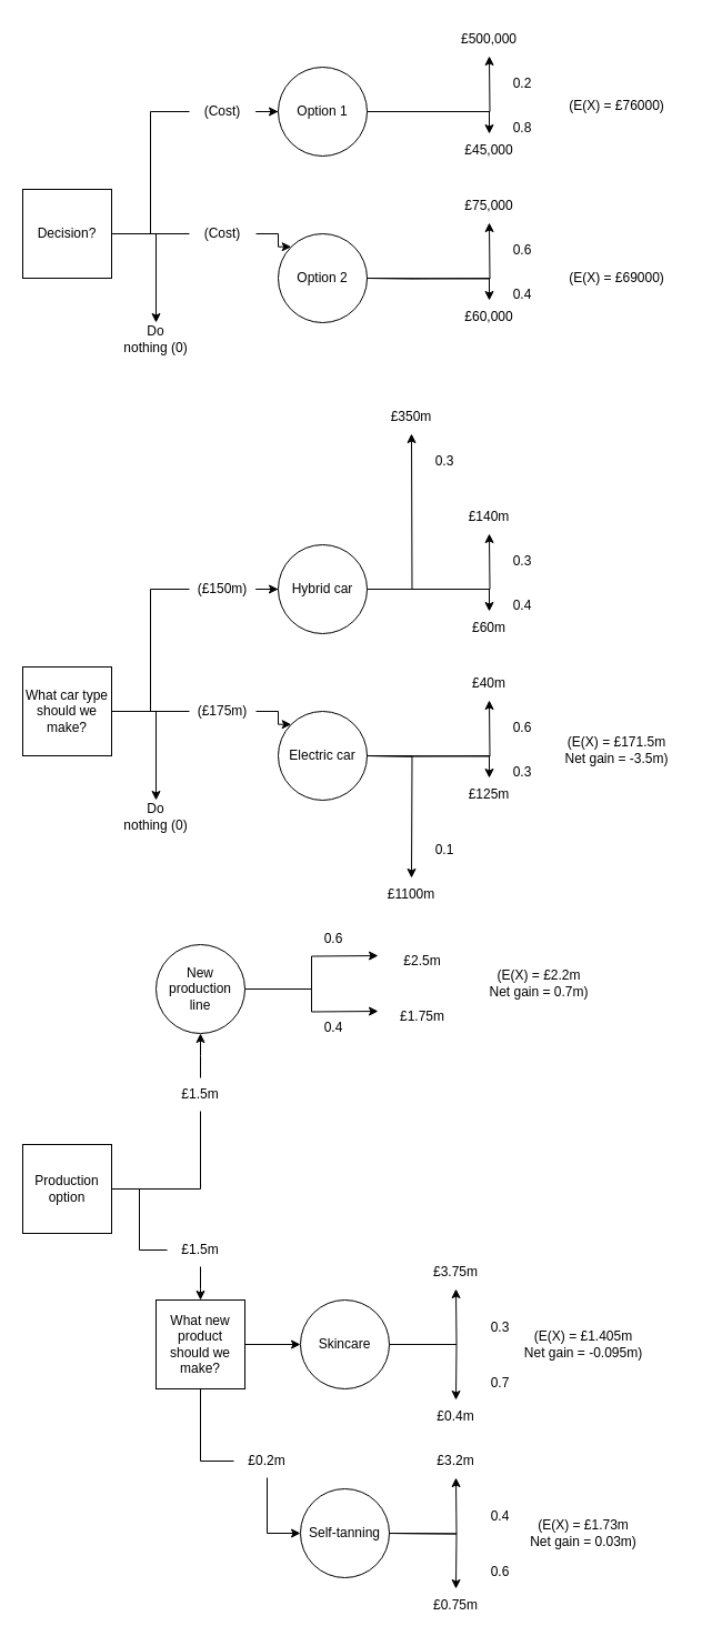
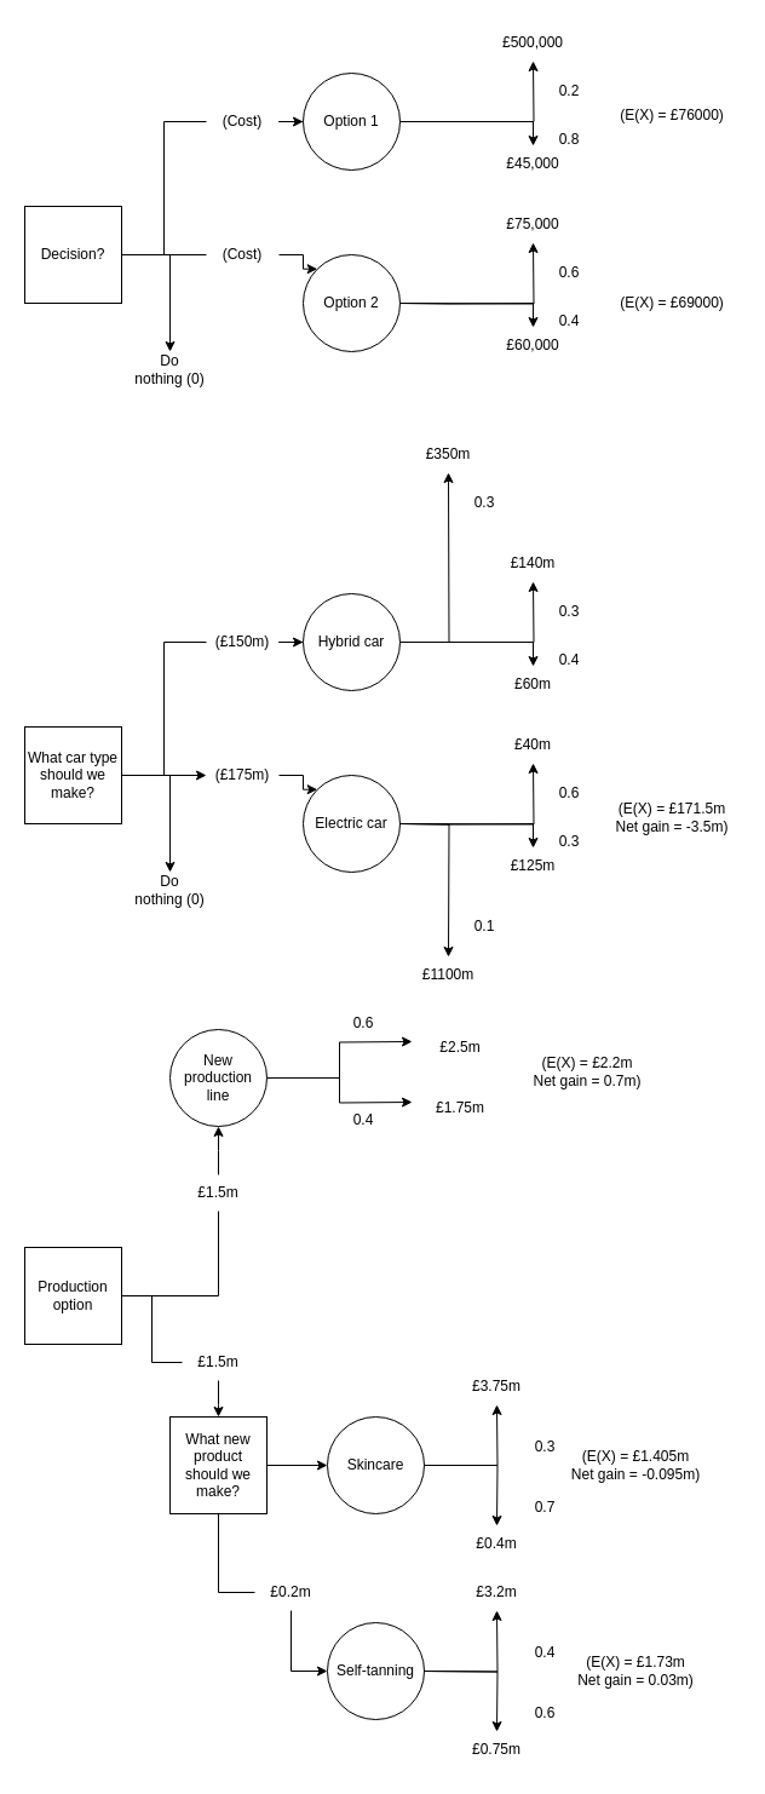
  <mxCell id="0" />
  <mxCell id="1" parent="0" />
  <mxCell id="2" style="edgeStyle=orthogonalEdgeStyle;rounded=0;orthogonalLoop=1;jettySize=auto;html=1;entryX=0;entryY=0.5;entryDx=0;entryDy=0;startArrow=none;" edge="1" parent="1" source="10" target="7"><mxGeometry relative="1" as="geometry" /></mxCell>
  <mxCell id="3" style="edgeStyle=orthogonalEdgeStyle;rounded=0;orthogonalLoop=1;jettySize=auto;html=1;" edge="1" parent="1" source="4" target="9"><mxGeometry relative="1" as="geometry"><mxPoint x="130" y="330" as="targetPoint" /></mxGeometry></mxCell>
  <mxCell id="4" value="Decision?" style="whiteSpace=wrap;html=1;aspect=fixed;" vertex="1" parent="1"><mxGeometry x="20" y="170" width="80" height="80" as="geometry" /></mxCell>
  <mxCell id="5" value="" style="edgeStyle=orthogonalEdgeStyle;rounded=0;orthogonalLoop=1;jettySize=auto;html=1;" edge="1" parent="1" source="7"><mxGeometry relative="1" as="geometry"><mxPoint x="440" y="50" as="targetPoint" /></mxGeometry></mxCell>
  <mxCell id="6" style="edgeStyle=orthogonalEdgeStyle;rounded=0;orthogonalLoop=1;jettySize=auto;html=1;entryX=0.5;entryY=0;entryDx=0;entryDy=0;" edge="1" parent="1" source="7" target="17"><mxGeometry relative="1" as="geometry" /></mxCell>
  <mxCell id="7" value="Option 1" style="ellipse;whiteSpace=wrap;html=1;aspect=fixed;" vertex="1" parent="1"><mxGeometry x="250" y="60" width="80" height="80" as="geometry" /></mxCell>
  <mxCell id="8" value="Option 2" style="ellipse;whiteSpace=wrap;html=1;aspect=fixed;" vertex="1" parent="1"><mxGeometry x="250" y="210" width="80" height="80" as="geometry" /></mxCell>
  <mxCell id="9" value="Do nothing (0)" style="text;html=1;strokeColor=none;fillColor=none;align=center;verticalAlign=middle;whiteSpace=wrap;rounded=0;" vertex="1" parent="1"><mxGeometry x="110" y="290" width="60" height="30" as="geometry" /></mxCell>
  <mxCell id="10" value="(Cost)" style="text;html=1;strokeColor=none;fillColor=none;align=center;verticalAlign=middle;whiteSpace=wrap;rounded=0;" vertex="1" parent="1"><mxGeometry x="170" y="85" width="60" height="30" as="geometry" /></mxCell>
  <mxCell id="11" value="" style="edgeStyle=orthogonalEdgeStyle;rounded=0;orthogonalLoop=1;jettySize=auto;html=1;entryX=0;entryY=0.5;entryDx=0;entryDy=0;endArrow=none;" edge="1" parent="1" source="4" target="10"><mxGeometry relative="1" as="geometry"><mxPoint x="100" y="210" as="sourcePoint" /><mxPoint x="250" y="100" as="targetPoint" /></mxGeometry></mxCell>
  <mxCell id="12" style="edgeStyle=orthogonalEdgeStyle;rounded=0;orthogonalLoop=1;jettySize=auto;html=1;entryX=0;entryY=0;entryDx=0;entryDy=0;" edge="1" parent="1" source="13" target="8"><mxGeometry relative="1" as="geometry" /></mxCell>
  <mxCell id="13" value="(Cost)" style="text;html=1;strokeColor=none;fillColor=none;align=center;verticalAlign=middle;whiteSpace=wrap;rounded=0;" vertex="1" parent="1"><mxGeometry x="170" y="195" width="60" height="30" as="geometry" /></mxCell>
  <mxCell id="14" value="" style="edgeStyle=orthogonalEdgeStyle;rounded=0;orthogonalLoop=1;jettySize=auto;html=1;endArrow=none;" edge="1" parent="1" source="4" target="13"><mxGeometry relative="1" as="geometry"><mxPoint x="100" y="210" as="sourcePoint" /><mxPoint x="250" y="210" as="targetPoint" /></mxGeometry></mxCell>
  <mxCell id="15" value="0.2" style="text;html=1;strokeColor=none;fillColor=none;align=center;verticalAlign=middle;whiteSpace=wrap;rounded=0;" vertex="1" parent="1"><mxGeometry x="440" y="60" width="60" height="30" as="geometry" /></mxCell>
  <mxCell id="16" value="£500,000" style="text;html=1;strokeColor=none;fillColor=none;align=center;verticalAlign=middle;whiteSpace=wrap;rounded=0;" vertex="1" parent="1"><mxGeometry x="410" y="20" width="60" height="30" as="geometry" /></mxCell>
  <mxCell id="17" value="£45,000" style="text;html=1;strokeColor=none;fillColor=none;align=center;verticalAlign=middle;whiteSpace=wrap;rounded=0;" vertex="1" parent="1"><mxGeometry x="410" y="120" width="60" height="30" as="geometry" /></mxCell>
  <mxCell id="18" value="0.8" style="text;html=1;strokeColor=none;fillColor=none;align=center;verticalAlign=middle;whiteSpace=wrap;rounded=0;" vertex="1" parent="1"><mxGeometry x="440" y="100" width="60" height="30" as="geometry" /></mxCell>
  <mxCell id="19" value="" style="edgeStyle=orthogonalEdgeStyle;rounded=0;orthogonalLoop=1;jettySize=auto;html=1;" edge="1" parent="1"><mxGeometry relative="1" as="geometry"><mxPoint x="330" y="250" as="sourcePoint" /><mxPoint x="440" y="200" as="targetPoint" /></mxGeometry></mxCell>
  <mxCell id="20" style="edgeStyle=orthogonalEdgeStyle;rounded=0;orthogonalLoop=1;jettySize=auto;html=1;entryX=0.5;entryY=0;entryDx=0;entryDy=0;" edge="1" parent="1" target="23"><mxGeometry relative="1" as="geometry"><mxPoint x="330" y="250" as="sourcePoint" /></mxGeometry></mxCell>
  <mxCell id="21" value="0.6" style="text;html=1;strokeColor=none;fillColor=none;align=center;verticalAlign=middle;whiteSpace=wrap;rounded=0;" vertex="1" parent="1"><mxGeometry x="440" y="210" width="60" height="30" as="geometry" /></mxCell>
  <mxCell id="22" value="£75,000" style="text;html=1;strokeColor=none;fillColor=none;align=center;verticalAlign=middle;whiteSpace=wrap;rounded=0;" vertex="1" parent="1"><mxGeometry x="410" y="170" width="60" height="30" as="geometry" /></mxCell>
  <mxCell id="23" value="£60,000" style="text;html=1;strokeColor=none;fillColor=none;align=center;verticalAlign=middle;whiteSpace=wrap;rounded=0;" vertex="1" parent="1"><mxGeometry x="410" y="270" width="60" height="30" as="geometry" /></mxCell>
  <mxCell id="24" value="0.4" style="text;html=1;strokeColor=none;fillColor=none;align=center;verticalAlign=middle;whiteSpace=wrap;rounded=0;" vertex="1" parent="1"><mxGeometry x="440" y="250" width="60" height="30" as="geometry" /></mxCell>
  <mxCell id="25" value="(E(X) = £76000)" style="text;html=1;strokeColor=none;fillColor=none;align=center;verticalAlign=middle;whiteSpace=wrap;rounded=0;" vertex="1" parent="1"><mxGeometry x="500" y="80" width="110" height="30" as="geometry" /></mxCell>
  <mxCell id="26" value="(E(X) = £69000)" style="text;html=1;strokeColor=none;fillColor=none;align=center;verticalAlign=middle;whiteSpace=wrap;rounded=0;" vertex="1" parent="1"><mxGeometry x="500" y="235" width="110" height="30" as="geometry" /></mxCell>
  <mxCell id="27" style="edgeStyle=orthogonalEdgeStyle;rounded=0;orthogonalLoop=1;jettySize=auto;html=1;entryX=0;entryY=0.5;entryDx=0;entryDy=0;startArrow=none;" edge="1" parent="1" source="36" target="33"><mxGeometry relative="1" as="geometry" /></mxCell>
  <mxCell id="28" style="edgeStyle=orthogonalEdgeStyle;rounded=0;orthogonalLoop=1;jettySize=auto;html=1;" edge="1" parent="1" source="29" target="35"><mxGeometry relative="1" as="geometry"><mxPoint x="130" y="760" as="targetPoint" /></mxGeometry></mxCell>
  <mxCell id="29" value="What car type should we make?" style="whiteSpace=wrap;html=1;aspect=fixed;" vertex="1" parent="1"><mxGeometry x="20" y="600" width="80" height="80" as="geometry" /></mxCell>
  <mxCell id="30" value="" style="edgeStyle=orthogonalEdgeStyle;rounded=0;orthogonalLoop=1;jettySize=auto;html=1;" edge="1" parent="1" source="33"><mxGeometry relative="1" as="geometry"><mxPoint x="440" y="480" as="targetPoint" /></mxGeometry></mxCell>
  <mxCell id="31" style="edgeStyle=orthogonalEdgeStyle;rounded=0;orthogonalLoop=1;jettySize=auto;html=1;entryX=0.5;entryY=0;entryDx=0;entryDy=0;" edge="1" parent="1" source="33" target="43"><mxGeometry relative="1" as="geometry" /></mxCell>
  <mxCell id="32" style="edgeStyle=orthogonalEdgeStyle;rounded=0;orthogonalLoop=1;jettySize=auto;html=1;" edge="1" parent="1" source="33"><mxGeometry relative="1" as="geometry"><mxPoint x="370" y="390" as="targetPoint" /></mxGeometry></mxCell>
  <mxCell id="33" value="Hybrid car" style="ellipse;whiteSpace=wrap;html=1;aspect=fixed;" vertex="1" parent="1"><mxGeometry x="250" y="490" width="80" height="80" as="geometry" /></mxCell>
  <mxCell id="34" value="Electric car" style="ellipse;whiteSpace=wrap;html=1;aspect=fixed;" vertex="1" parent="1"><mxGeometry x="250" y="640" width="80" height="80" as="geometry" /></mxCell>
  <mxCell id="35" value="Do nothing (0)" style="text;html=1;strokeColor=none;fillColor=none;align=center;verticalAlign=middle;whiteSpace=wrap;rounded=0;" vertex="1" parent="1"><mxGeometry x="110" y="720" width="60" height="30" as="geometry" /></mxCell>
  <mxCell id="36" value="(£150m)" style="text;html=1;strokeColor=none;fillColor=none;align=center;verticalAlign=middle;whiteSpace=wrap;rounded=0;" vertex="1" parent="1"><mxGeometry x="170" y="515" width="60" height="30" as="geometry" /></mxCell>
  <mxCell id="37" value="" style="edgeStyle=orthogonalEdgeStyle;rounded=0;orthogonalLoop=1;jettySize=auto;html=1;entryX=0;entryY=0.5;entryDx=0;entryDy=0;endArrow=none;" edge="1" parent="1" source="29" target="36"><mxGeometry relative="1" as="geometry"><mxPoint x="100" y="640" as="sourcePoint" /><mxPoint x="250" y="530" as="targetPoint" /></mxGeometry></mxCell>
  <mxCell id="38" style="edgeStyle=orthogonalEdgeStyle;rounded=0;orthogonalLoop=1;jettySize=auto;html=1;entryX=0;entryY=0;entryDx=0;entryDy=0;" edge="1" parent="1" source="39" target="34"><mxGeometry relative="1" as="geometry" /></mxCell>
  <mxCell id="39" value="(£175m)" style="text;html=1;strokeColor=none;fillColor=none;align=center;verticalAlign=middle;whiteSpace=wrap;rounded=0;" vertex="1" parent="1"><mxGeometry x="170" y="625" width="60" height="30" as="geometry" /></mxCell>
- <mxCell id="40" value="" style="edgeStyle=orthogonalEdgeStyle;rounded=0;orthogonalLoop=1;jettySize=auto;html=1;endArrow=none;" edge="1" parent="1" source="29" target="39"><mxGeometry relative="1" as="geometry"><mxPoint x="100" y="640" as="sourcePoint" /><mxPoint x="250" y="640" as="targetPoint" /></mxGeometry></mxCell>
+ <mxCell id="40" value="" style="edgeStyle=orthogonalEdgeStyle;rounded=0;orthogonalLoop=1;jettySize=auto;html=1;endArrow=classic;" edge="1" parent="1" source="29" target="39"><mxGeometry relative="1" as="geometry"><mxPoint x="100" y="640" as="sourcePoint" /><mxPoint x="250" y="640" as="targetPoint" /></mxGeometry></mxCell>
  <mxCell id="41" value="0.3" style="text;html=1;strokeColor=none;fillColor=none;align=center;verticalAlign=middle;whiteSpace=wrap;rounded=0;" vertex="1" parent="1"><mxGeometry x="440" y="490" width="60" height="30" as="geometry" /></mxCell>
  <mxCell id="42" value="£140m" style="text;html=1;strokeColor=none;fillColor=none;align=center;verticalAlign=middle;whiteSpace=wrap;rounded=0;" vertex="1" parent="1"><mxGeometry x="410" y="450" width="60" height="30" as="geometry" /></mxCell>
  <mxCell id="43" value="£60m" style="text;html=1;strokeColor=none;fillColor=none;align=center;verticalAlign=middle;whiteSpace=wrap;rounded=0;" vertex="1" parent="1"><mxGeometry x="410" y="550" width="60" height="30" as="geometry" /></mxCell>
  <mxCell id="44" value="0.4" style="text;html=1;strokeColor=none;fillColor=none;align=center;verticalAlign=middle;whiteSpace=wrap;rounded=0;" vertex="1" parent="1"><mxGeometry x="440" y="530" width="60" height="30" as="geometry" /></mxCell>
  <mxCell id="45" value="£350m" style="text;html=1;strokeColor=none;fillColor=none;align=center;verticalAlign=middle;whiteSpace=wrap;rounded=0;" vertex="1" parent="1"><mxGeometry x="340" y="360" width="60" height="30" as="geometry" /></mxCell>
  <mxCell id="46" value="0.3" style="text;html=1;strokeColor=none;fillColor=none;align=center;verticalAlign=middle;whiteSpace=wrap;rounded=0;" vertex="1" parent="1"><mxGeometry x="370" y="400" width="60" height="30" as="geometry" /></mxCell>
  <mxCell id="47" value="" style="edgeStyle=orthogonalEdgeStyle;rounded=0;orthogonalLoop=1;jettySize=auto;html=1;" edge="1" parent="1"><mxGeometry relative="1" as="geometry"><mxPoint x="440" y="630" as="targetPoint" /><mxPoint x="330" y="680" as="sourcePoint" /></mxGeometry></mxCell>
  <mxCell id="48" style="edgeStyle=orthogonalEdgeStyle;rounded=0;orthogonalLoop=1;jettySize=auto;html=1;entryX=0.5;entryY=0;entryDx=0;entryDy=0;" edge="1" parent="1" target="52"><mxGeometry relative="1" as="geometry"><mxPoint x="330" y="680" as="sourcePoint" /></mxGeometry></mxCell>
  <mxCell id="49" style="edgeStyle=orthogonalEdgeStyle;rounded=0;orthogonalLoop=1;jettySize=auto;html=1;" edge="1" parent="1"><mxGeometry relative="1" as="geometry"><mxPoint x="370" y="790" as="targetPoint" /><mxPoint x="330" y="680" as="sourcePoint" /></mxGeometry></mxCell>
  <mxCell id="50" value="0.6" style="text;html=1;strokeColor=none;fillColor=none;align=center;verticalAlign=middle;whiteSpace=wrap;rounded=0;" vertex="1" parent="1"><mxGeometry x="440" y="640" width="60" height="30" as="geometry" /></mxCell>
  <mxCell id="51" value="£40m" style="text;html=1;strokeColor=none;fillColor=none;align=center;verticalAlign=middle;whiteSpace=wrap;rounded=0;" vertex="1" parent="1"><mxGeometry x="410" y="600" width="60" height="30" as="geometry" /></mxCell>
  <mxCell id="52" value="£125m" style="text;html=1;strokeColor=none;fillColor=none;align=center;verticalAlign=middle;whiteSpace=wrap;rounded=0;" vertex="1" parent="1"><mxGeometry x="410" y="700" width="60" height="30" as="geometry" /></mxCell>
  <mxCell id="53" value="0.3" style="text;html=1;strokeColor=none;fillColor=none;align=center;verticalAlign=middle;whiteSpace=wrap;rounded=0;" vertex="1" parent="1"><mxGeometry x="440" y="680" width="60" height="30" as="geometry" /></mxCell>
  <mxCell id="54" value="(E(X) = £171.5m&lt;br&gt;Net gain = -3.5m)" style="text;html=1;strokeColor=none;fillColor=none;align=center;verticalAlign=middle;whiteSpace=wrap;rounded=0;" vertex="1" parent="1"><mxGeometry x="500" y="660" width="110" height="30" as="geometry" /></mxCell>
  <mxCell id="55" value="£1100m" style="text;html=1;strokeColor=none;fillColor=none;align=center;verticalAlign=middle;whiteSpace=wrap;rounded=0;" vertex="1" parent="1"><mxGeometry x="340" y="790" width="60" height="30" as="geometry" /></mxCell>
  <mxCell id="56" value="0.1" style="text;html=1;strokeColor=none;fillColor=none;align=center;verticalAlign=middle;whiteSpace=wrap;rounded=0;" vertex="1" parent="1"><mxGeometry x="370" y="750" width="60" height="30" as="geometry" /></mxCell>
  <mxCell id="57" style="edgeStyle=orthogonalEdgeStyle;rounded=0;orthogonalLoop=1;jettySize=auto;html=1;startArrow=none;" edge="1" parent="1" source="63"><mxGeometry relative="1" as="geometry"><mxPoint x="180" y="1170" as="targetPoint" /></mxGeometry></mxCell>
  <mxCell id="58" style="edgeStyle=orthogonalEdgeStyle;rounded=0;orthogonalLoop=1;jettySize=auto;html=1;startArrow=none;" edge="1" parent="1" source="68"><mxGeometry relative="1" as="geometry"><mxPoint x="180" y="930" as="targetPoint" /></mxGeometry></mxCell>
  <mxCell id="59" value="Production option" style="whiteSpace=wrap;html=1;aspect=fixed;" vertex="1" parent="1"><mxGeometry x="20" y="1030" width="80" height="80" as="geometry" /></mxCell>
  <mxCell id="60" style="edgeStyle=orthogonalEdgeStyle;rounded=0;orthogonalLoop=1;jettySize=auto;html=1;" edge="1" parent="1" source="62" target="76"><mxGeometry relative="1" as="geometry" /></mxCell>
  <mxCell id="61" style="edgeStyle=orthogonalEdgeStyle;rounded=0;orthogonalLoop=1;jettySize=auto;html=1;entryX=0;entryY=0.5;entryDx=0;entryDy=0;startArrow=none;" edge="1" parent="1" source="78" target="77"><mxGeometry relative="1" as="geometry" /></mxCell>
  <mxCell id="62" value="What new product should we make?" style="whiteSpace=wrap;html=1;aspect=fixed;" vertex="1" parent="1"><mxGeometry x="140" y="1170" width="80" height="80" as="geometry" /></mxCell>
  <mxCell id="63" value="£1.5m" style="text;html=1;strokeColor=none;fillColor=none;align=center;verticalAlign=middle;whiteSpace=wrap;rounded=0;" vertex="1" parent="1"><mxGeometry x="150" y="1110" width="60" height="30" as="geometry" /></mxCell>
  <mxCell id="64" value="" style="edgeStyle=orthogonalEdgeStyle;rounded=0;orthogonalLoop=1;jettySize=auto;html=1;endArrow=none;" edge="1" parent="1" source="59" target="63"><mxGeometry relative="1" as="geometry"><mxPoint x="180" y="1170" as="targetPoint" /><mxPoint x="100" y="1070" as="sourcePoint" /></mxGeometry></mxCell>
  <mxCell id="65" style="edgeStyle=orthogonalEdgeStyle;rounded=0;orthogonalLoop=1;jettySize=auto;html=1;" edge="1" parent="1" source="67"><mxGeometry relative="1" as="geometry"><mxPoint x="340" y="860" as="targetPoint" /></mxGeometry></mxCell>
  <mxCell id="66" style="edgeStyle=orthogonalEdgeStyle;rounded=0;orthogonalLoop=1;jettySize=auto;html=1;" edge="1" parent="1" source="67"><mxGeometry relative="1" as="geometry"><mxPoint x="340" y="910" as="targetPoint" /></mxGeometry></mxCell>
  <mxCell id="67" value="New production line" style="ellipse;whiteSpace=wrap;html=1;aspect=fixed;" vertex="1" parent="1"><mxGeometry x="140" y="850" width="80" height="80" as="geometry" /></mxCell>
  <mxCell id="68" value="£1.5m" style="text;html=1;strokeColor=none;fillColor=none;align=center;verticalAlign=middle;whiteSpace=wrap;rounded=0;" vertex="1" parent="1"><mxGeometry x="150" y="970" width="60" height="30" as="geometry" /></mxCell>
  <mxCell id="69" value="" style="edgeStyle=orthogonalEdgeStyle;rounded=0;orthogonalLoop=1;jettySize=auto;html=1;endArrow=none;" edge="1" parent="1" source="59" target="68"><mxGeometry relative="1" as="geometry"><mxPoint x="180" y="930" as="targetPoint" /><mxPoint x="100" y="1070" as="sourcePoint" /></mxGeometry></mxCell>
  <mxCell id="70" value="0.6" style="text;html=1;strokeColor=none;fillColor=none;align=center;verticalAlign=middle;whiteSpace=wrap;rounded=0;" vertex="1" parent="1"><mxGeometry x="270" y="830" width="60" height="30" as="geometry" /></mxCell>
  <mxCell id="71" value="0.4" style="text;html=1;strokeColor=none;fillColor=none;align=center;verticalAlign=middle;whiteSpace=wrap;rounded=0;" vertex="1" parent="1"><mxGeometry x="270" y="910" width="60" height="30" as="geometry" /></mxCell>
  <mxCell id="72" value="£2.5m" style="text;html=1;strokeColor=none;fillColor=none;align=center;verticalAlign=middle;whiteSpace=wrap;rounded=0;" vertex="1" parent="1"><mxGeometry x="350" y="850" width="60" height="30" as="geometry" /></mxCell>
  <mxCell id="73" value="£1.75m" style="text;html=1;strokeColor=none;fillColor=none;align=center;verticalAlign=middle;whiteSpace=wrap;rounded=0;" vertex="1" parent="1"><mxGeometry x="350" y="900" width="60" height="30" as="geometry" /></mxCell>
  <mxCell id="74" style="edgeStyle=orthogonalEdgeStyle;rounded=0;orthogonalLoop=1;jettySize=auto;html=1;" edge="1" parent="1" source="76"><mxGeometry relative="1" as="geometry"><mxPoint x="410" y="1160" as="targetPoint" /></mxGeometry></mxCell>
  <mxCell id="75" style="edgeStyle=orthogonalEdgeStyle;rounded=0;orthogonalLoop=1;jettySize=auto;html=1;" edge="1" parent="1" source="76"><mxGeometry relative="1" as="geometry"><mxPoint x="410" y="1260" as="targetPoint" /></mxGeometry></mxCell>
  <mxCell id="76" value="Skincare" style="ellipse;whiteSpace=wrap;html=1;aspect=fixed;" vertex="1" parent="1"><mxGeometry x="270" y="1170" width="80" height="80" as="geometry" /></mxCell>
  <mxCell id="77" value="Self-tanning" style="ellipse;whiteSpace=wrap;html=1;aspect=fixed;" vertex="1" parent="1"><mxGeometry x="270" y="1340" width="80" height="80" as="geometry" /></mxCell>
  <mxCell id="78" value="£0.2m" style="text;html=1;strokeColor=none;fillColor=none;align=center;verticalAlign=middle;whiteSpace=wrap;rounded=0;" vertex="1" parent="1"><mxGeometry x="210" y="1300" width="60" height="30" as="geometry" /></mxCell>
  <mxCell id="79" value="" style="edgeStyle=orthogonalEdgeStyle;rounded=0;orthogonalLoop=1;jettySize=auto;html=1;entryX=0;entryY=0.5;entryDx=0;entryDy=0;endArrow=none;" edge="1" parent="1" source="62" target="78"><mxGeometry relative="1" as="geometry"><mxPoint x="220" y="1210" as="sourcePoint" /><mxPoint x="270" y="1360" as="targetPoint" /></mxGeometry></mxCell>
  <mxCell id="80" value="0.3" style="text;html=1;strokeColor=none;fillColor=none;align=center;verticalAlign=middle;whiteSpace=wrap;rounded=0;" vertex="1" parent="1"><mxGeometry x="420" y="1180" width="60" height="30" as="geometry" /></mxCell>
  <mxCell id="81" value="0.7" style="text;html=1;strokeColor=none;fillColor=none;align=center;verticalAlign=middle;whiteSpace=wrap;rounded=0;" vertex="1" parent="1"><mxGeometry x="420" y="1230" width="60" height="30" as="geometry" /></mxCell>
  <mxCell id="82" value="£3.75m" style="text;html=1;strokeColor=none;fillColor=none;align=center;verticalAlign=middle;whiteSpace=wrap;rounded=0;" vertex="1" parent="1"><mxGeometry x="380" y="1130" width="60" height="30" as="geometry" /></mxCell>
  <mxCell id="83" value="£0.4m" style="text;html=1;strokeColor=none;fillColor=none;align=center;verticalAlign=middle;whiteSpace=wrap;rounded=0;" vertex="1" parent="1"><mxGeometry x="380" y="1260" width="60" height="30" as="geometry" /></mxCell>
  <mxCell id="84" style="edgeStyle=orthogonalEdgeStyle;rounded=0;orthogonalLoop=1;jettySize=auto;html=1;" edge="1" parent="1"><mxGeometry relative="1" as="geometry"><mxPoint x="410" y="1330" as="targetPoint" /><mxPoint x="350" y="1380" as="sourcePoint" /></mxGeometry></mxCell>
  <mxCell id="85" style="edgeStyle=orthogonalEdgeStyle;rounded=0;orthogonalLoop=1;jettySize=auto;html=1;" edge="1" parent="1"><mxGeometry relative="1" as="geometry"><mxPoint x="410" y="1430" as="targetPoint" /><mxPoint x="350" y="1380" as="sourcePoint" /></mxGeometry></mxCell>
  <mxCell id="86" value="0.4" style="text;html=1;strokeColor=none;fillColor=none;align=center;verticalAlign=middle;whiteSpace=wrap;rounded=0;" vertex="1" parent="1"><mxGeometry x="420" y="1350" width="60" height="30" as="geometry" /></mxCell>
  <mxCell id="87" value="0.6" style="text;html=1;strokeColor=none;fillColor=none;align=center;verticalAlign=middle;whiteSpace=wrap;rounded=0;" vertex="1" parent="1"><mxGeometry x="420" y="1400" width="60" height="30" as="geometry" /></mxCell>
  <mxCell id="88" value="£3.2m" style="text;html=1;strokeColor=none;fillColor=none;align=center;verticalAlign=middle;whiteSpace=wrap;rounded=0;" vertex="1" parent="1"><mxGeometry x="380" y="1300" width="60" height="30" as="geometry" /></mxCell>
  <mxCell id="89" value="£0.75m" style="text;html=1;strokeColor=none;fillColor=none;align=center;verticalAlign=middle;whiteSpace=wrap;rounded=0;" vertex="1" parent="1"><mxGeometry x="380" y="1430" width="60" height="30" as="geometry" /></mxCell>
  <mxCell id="90" value="(E(X) = £2.2m&lt;br&gt;Net gain = 0.7m)" style="text;html=1;strokeColor=none;fillColor=none;align=center;verticalAlign=middle;whiteSpace=wrap;rounded=0;" vertex="1" parent="1"><mxGeometry x="430" y="870" width="110" height="30" as="geometry" /></mxCell>
  <mxCell id="91" value="(E(X) = £1.405m&lt;br&gt;Net gain = -0.095m)" style="text;html=1;strokeColor=none;fillColor=none;align=center;verticalAlign=middle;whiteSpace=wrap;rounded=0;" vertex="1" parent="1"><mxGeometry x="470" y="1195" width="110" height="30" as="geometry" /></mxCell>
  <mxCell id="92" value="(E(X) = £1.73m&lt;br&gt;Net gain = 0.03m)" style="text;html=1;strokeColor=none;fillColor=none;align=center;verticalAlign=middle;whiteSpace=wrap;rounded=0;" vertex="1" parent="1"><mxGeometry x="470" y="1365" width="110" height="30" as="geometry" /></mxCell>
